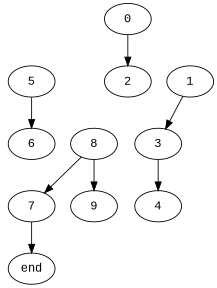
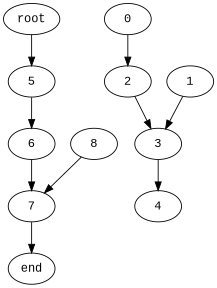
  digraph {
    fontname="Liberation Mono"
    node [fontname="Liberation Mono" order=1 performer=0 category=taskB]
    edge [fontname="Liberation Mono"]
    end [order=7 category=""]
+   root [category=""]
    5 [order=4]
    6 [order=5]
    0 [category=taskA performer=1]
    2 [category=taskA order=2 performer=1]
    3 [category=taskA order=3 performer=1]
    1 [category=taskA order=2]
    4 [order=3]
    7 [order=6]
    8 [category=taskC order=4 performer=1]
-   9 [category=taskC order=5 performer=1]
+   root -> 5
    5 -> 6
+   6 -> 7
    0 -> 2 [category=oi]
+   2 -> 3
    3 -> 4
    1 -> 3
    7 -> end
    8 -> 7
-   8 -> 9
  }
